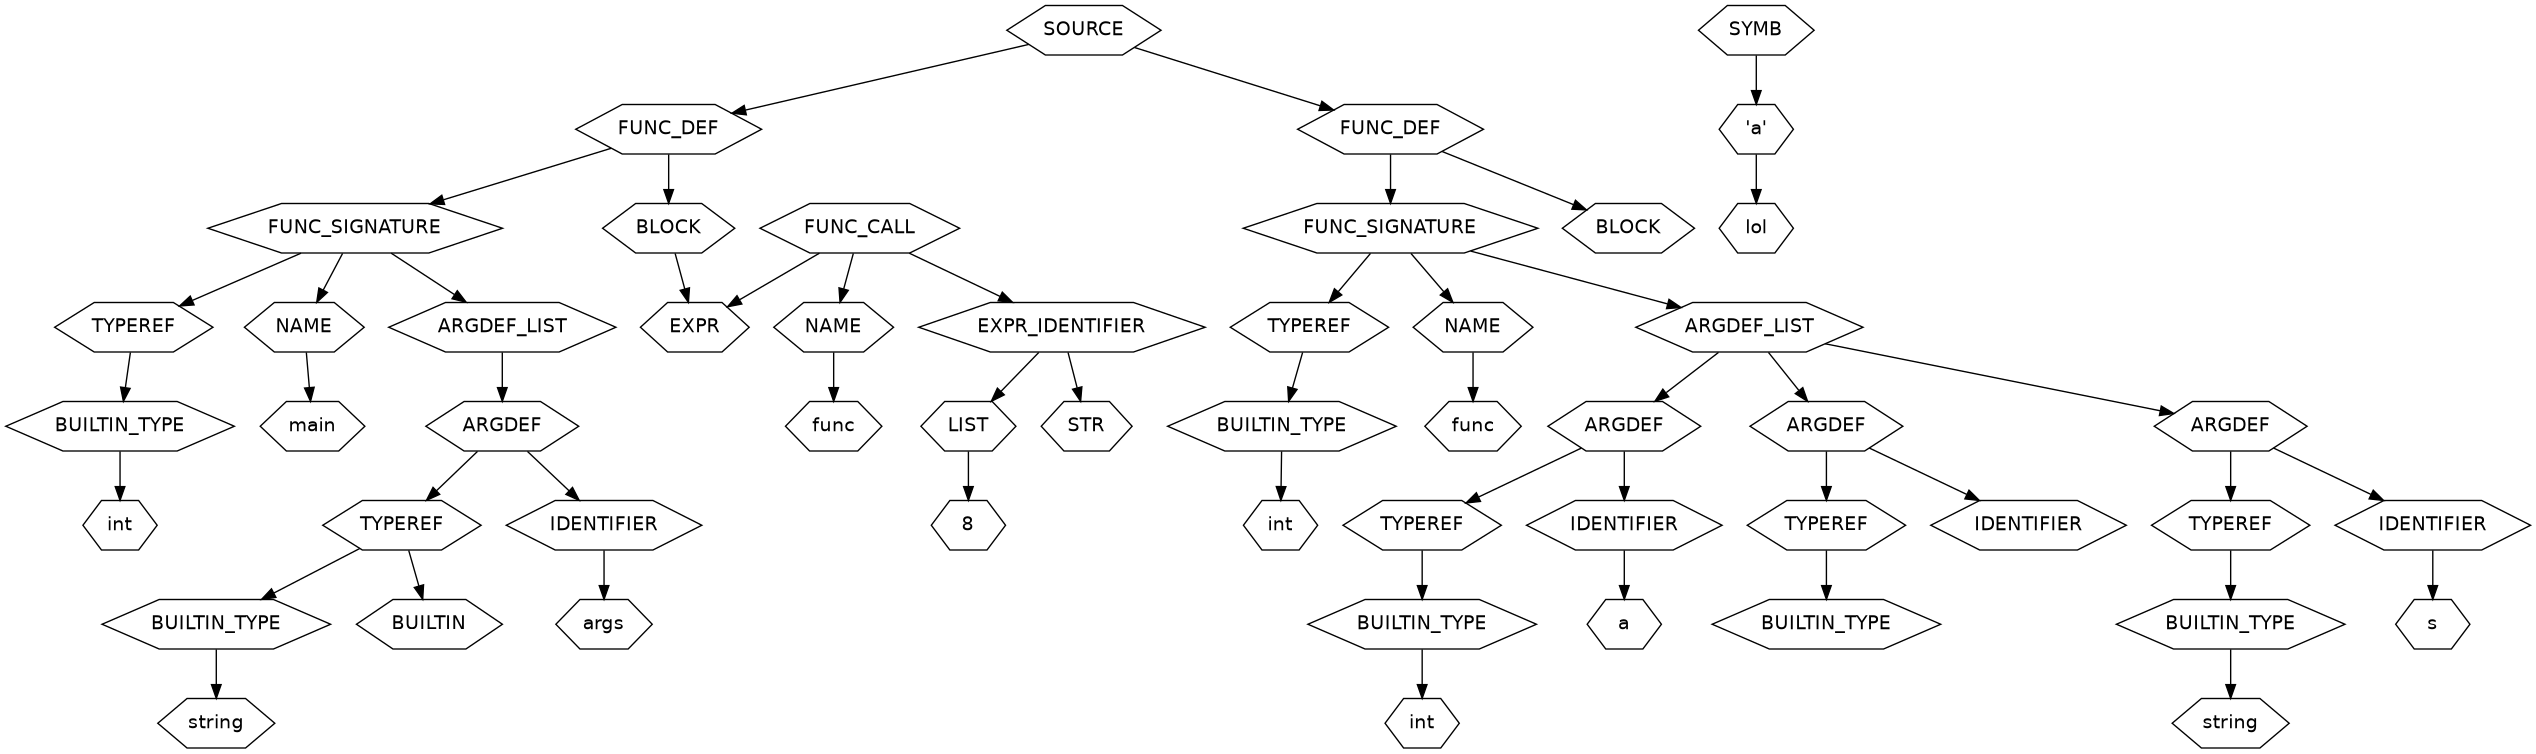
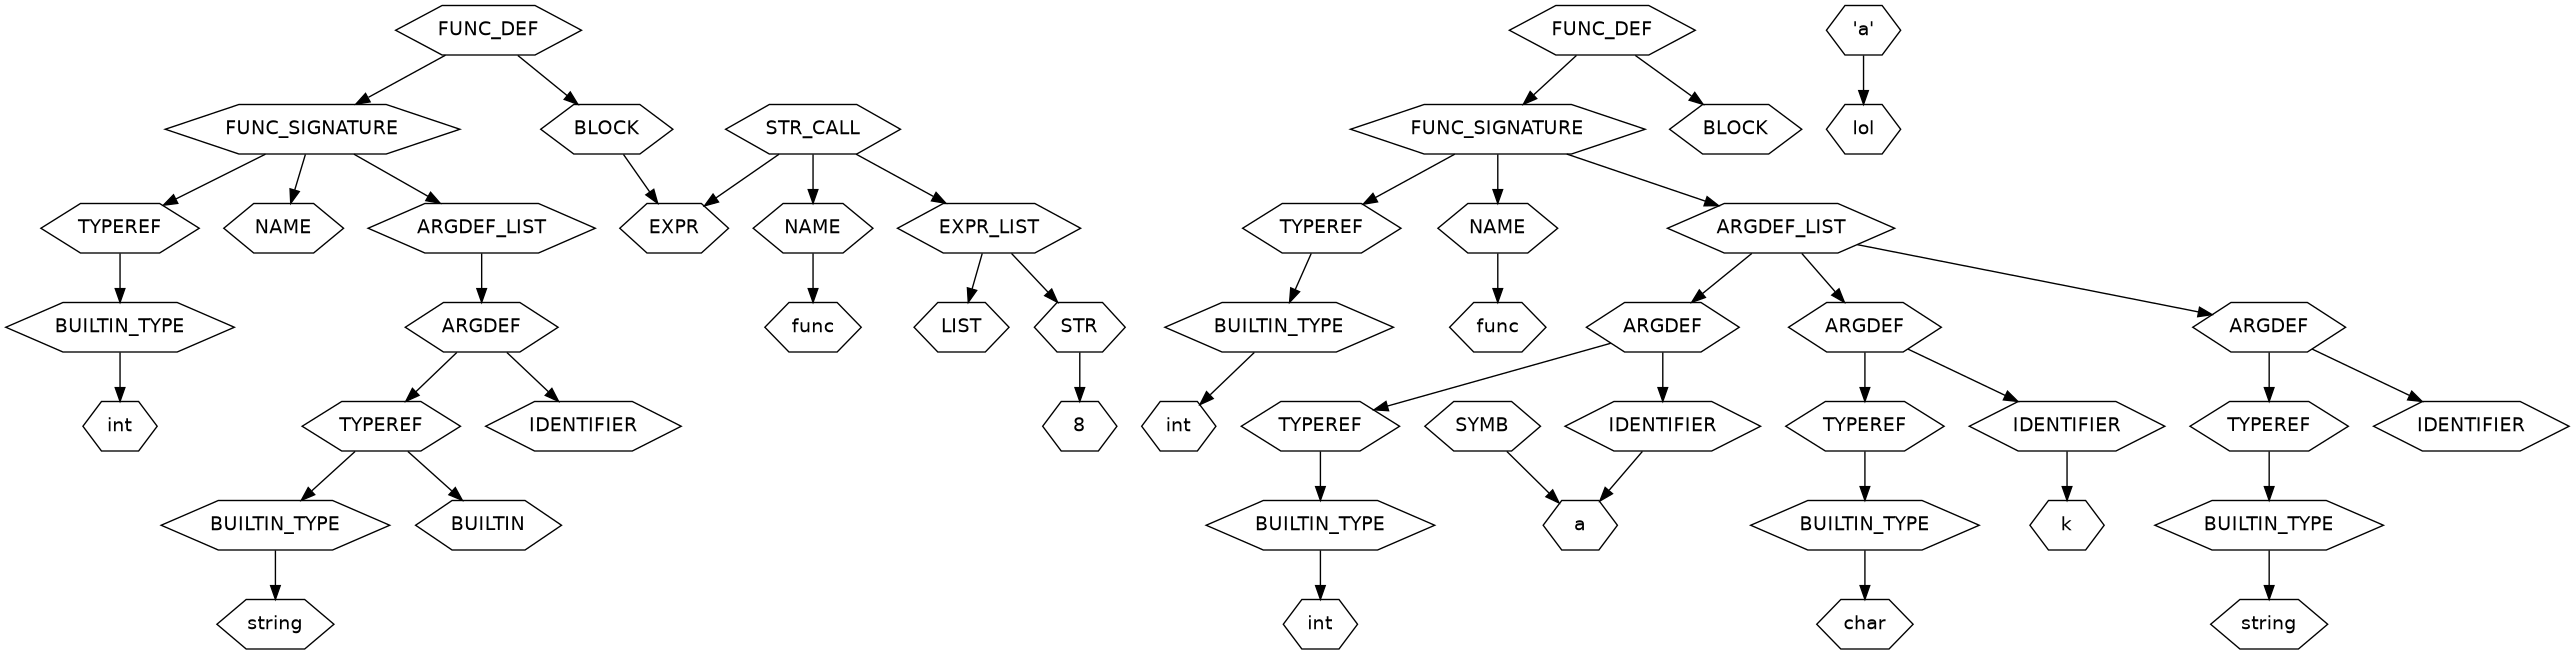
  digraph {
    fontname="DejaVu Sans"
    node [fontname="DejaVu Sans" shape=hexagon]
    edge [fontname="DejaVu Sans"]
-   n1 [label=SOURCE]
    n2 [label=FUNC_DEF]
    n3 [label=FUNC_DEF]
    n4 [label=FUNC_SIGNATURE]
    n5 [label=BLOCK]
    n6 [label=FUNC_SIGNATURE]
    n7 [label=BLOCK]
    n8 [label=TYPEREF]
    n9 [label=NAME]
    n10 [label=ARGDEF_LIST]
    n11 [label=EXPR]
    n12 [label=BUILTIN_TYPE]
-   n13 [label=main]
    n14 [label=ARGDEF]
    n15 [label=int]
    n16 [label=TYPEREF]
    n17 [label=IDENTIFIER]
    n18 [label=BUILTIN_TYPE]
    n19 [label=BUILTIN]
-   n20 [label=args]
    n21 [label=string]
-   n22 [label=FUNC_CALL]
+   n22 [label=STR_CALL]
    n23 [label=NAME]
-   n24 [label=EXPR_IDENTIFIER]
+   n24 [label=EXPR_LIST]
    n25 [label=func]
    n26 [label=LIST]
    n27 [label=STR]
    n28 [label=8]
    n29 [label=SYMB]
    n30 [label="'a'"]
    n31 [label=lol]
    n32 [label=TYPEREF]
    n33 [label=NAME]
    n34 [label=ARGDEF_LIST]
    n35 [label=BUILTIN_TYPE]
    n36 [label=func]
    n37 [label=ARGDEF]
    n38 [label=ARGDEF]
    n39 [label=ARGDEF]
    n40 [label=int]
    n41 [label=TYPEREF]
    n42 [label=IDENTIFIER]
    n43 [label=TYPEREF]
    n44 [label=IDENTIFIER]
    n45 [label=TYPEREF]
    n46 [label=IDENTIFIER]
    n47 [label=BUILTIN_TYPE]
    n48 [label=a]
    n49 [label=int]
    n50 [label=BUILTIN_TYPE]
+   n51 [label=k]
+   n52 [label=char]
    n53 [label=BUILTIN_TYPE]
-   n54 [label=s]
    n55 [label=string]
-   n1 -> n2
-   n1 -> n3
    n2 -> n4
    n2 -> n5
    n3 -> n6
    n3 -> n7
    n4 -> n8
    n4 -> n9
    n4 -> n10
    n5 -> n11
    n6 -> n32
    n6 -> n33
    n6 -> n34
    n8 -> n12
-   n9 -> n13
    n10 -> n14
    n12 -> n15
    n14 -> n16
    n14 -> n17
    n16 -> n18
    n16 -> n19
-   n17 -> n20
    n18 -> n21
    n22 -> n11
    n22 -> n23
    n22 -> n24
    n23 -> n25
    n24 -> n26
    n24 -> n27
-   n26 -> n28
-   n29 -> n30
+   n27 -> n28
+   n29 -> n48
    n30 -> n31
    n32 -> n35
    n33 -> n36
    n34 -> n37
    n34 -> n38
    n34 -> n39
    n35 -> n40
    n37 -> n41
    n37 -> n42
    n38 -> n43
    n38 -> n44
    n39 -> n45
    n39 -> n46
    n41 -> n47
    n42 -> n48
    n43 -> n50
+   n44 -> n51
    n45 -> n53
-   n46 -> n54
    n47 -> n49
+   n50 -> n52
    n53 -> n55
  }
